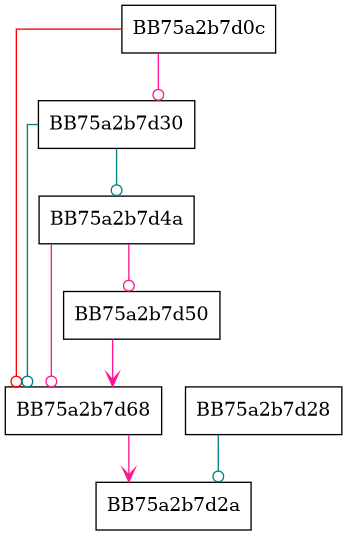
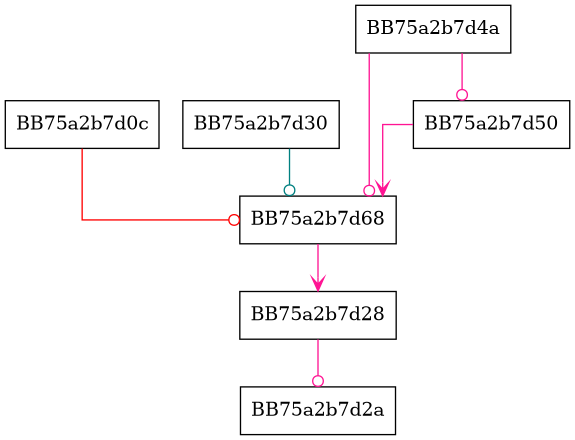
  digraph {
    splines=ortho
    node [shape=box]
    edge [arrowhead=odot color=deeppink]
    BB75a2b7d0c
    BB75a2b7d30
    BB75a2b7d68
    BB75a2b7d4a
    BB75a2b7d28
    BB75a2b7d2a
    BB75a2b7d50
-   BB75a2b7d0c -> BB75a2b7d30
    BB75a2b7d0c -> BB75a2b7d68 [color=red]
    BB75a2b7d30 -> BB75a2b7d68 [color=teal]
-   BB75a2b7d30 -> BB75a2b7d4a [color=teal]
-   BB75a2b7d68 -> BB75a2b7d2a [arrowhead=vee]
+   BB75a2b7d68 -> BB75a2b7d28 [arrowhead=vee]
    BB75a2b7d4a -> BB75a2b7d68
    BB75a2b7d4a -> BB75a2b7d50
-   BB75a2b7d28 -> BB75a2b7d2a [color=teal]
+   BB75a2b7d28 -> BB75a2b7d2a
    BB75a2b7d50 -> BB75a2b7d68 [arrowhead=vee]
  }
